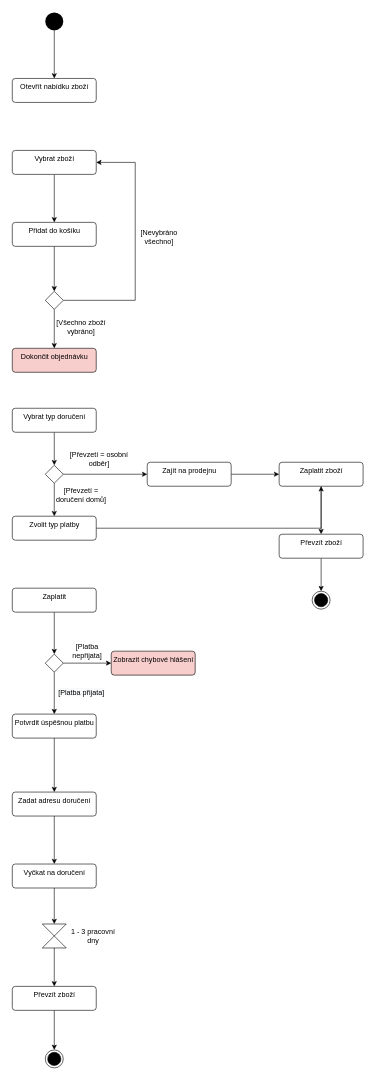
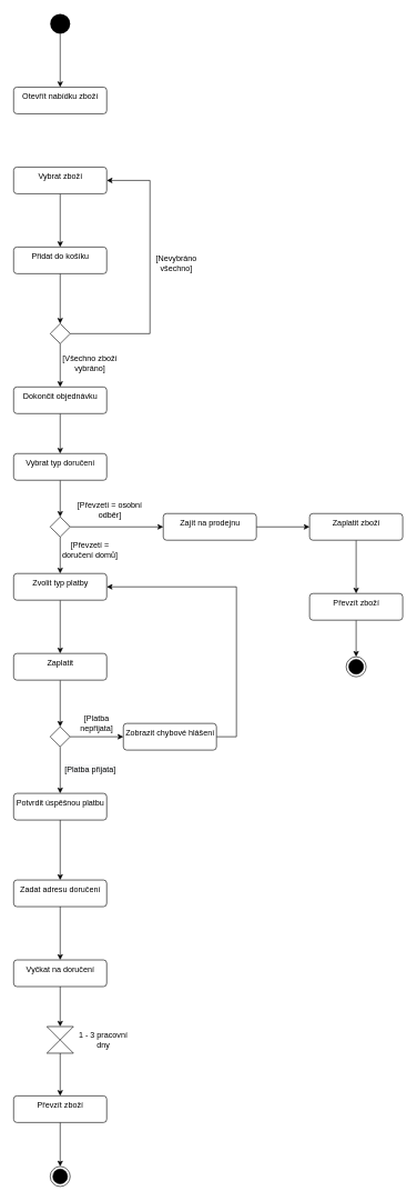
  <mxCell id="0" />
  <mxCell id="1" parent="0" />
  <mxCell id="2" value="" style="edgeStyle=orthogonalEdgeStyle;rounded=0;orthogonalLoop=1;jettySize=auto;html=1;" edge="1" parent="1" source="3" target="4"><mxGeometry relative="1" as="geometry" /></mxCell>
  <mxCell id="3" value="" style="ellipse;fillColor=#000000;strokeColor=none;" vertex="1" parent="1"><mxGeometry x="75" y="20" width="30" height="30" as="geometry" /></mxCell>
  <mxCell id="4" value="Otevřít nabídku zboží" style="html=1;align=center;verticalAlign=top;rounded=1;absoluteArcSize=1;arcSize=10;dashed=0;" vertex="1" parent="1"><mxGeometry x="20" y="130" width="140" height="40" as="geometry" /></mxCell>
  <mxCell id="5" value="" style="edgeStyle=orthogonalEdgeStyle;rounded=0;orthogonalLoop=1;jettySize=auto;html=1;" edge="1" parent="1" source="6" target="8"><mxGeometry relative="1" as="geometry" /></mxCell>
  <mxCell id="6" value="Vybrat zboží" style="html=1;align=center;verticalAlign=top;rounded=1;absoluteArcSize=1;arcSize=10;dashed=0;" vertex="1" parent="1"><mxGeometry x="20" y="250" width="140" height="40" as="geometry" /></mxCell>
  <mxCell id="7" value="" style="edgeStyle=orthogonalEdgeStyle;rounded=0;orthogonalLoop=1;jettySize=auto;html=1;" edge="1" parent="1" source="8" target="11"><mxGeometry relative="1" as="geometry" /></mxCell>
  <mxCell id="8" value="Přidat do košíku" style="html=1;align=center;verticalAlign=top;rounded=1;absoluteArcSize=1;arcSize=10;dashed=0;" vertex="1" parent="1"><mxGeometry x="20" y="370" width="140" height="40" as="geometry" /></mxCell>
  <mxCell id="9" style="edgeStyle=orthogonalEdgeStyle;rounded=0;orthogonalLoop=1;jettySize=auto;html=1;entryX=1;entryY=0.5;entryDx=0;entryDy=0;" edge="1" parent="1" source="11" target="6"><mxGeometry relative="1" as="geometry"><Array as="points"><mxPoint x="225" y="500" /><mxPoint x="225" y="270" /></Array></mxGeometry></mxCell>
  <mxCell id="10" value="" style="edgeStyle=orthogonalEdgeStyle;rounded=0;orthogonalLoop=1;jettySize=auto;html=1;" edge="1" parent="1" source="11" target="13"><mxGeometry relative="1" as="geometry" /></mxCell>
  <mxCell id="11" value="" style="rhombus;" vertex="1" parent="1"><mxGeometry x="75" y="485" width="30" height="30" as="geometry" /></mxCell>
- <mxCell id="13" value="Dokončit objednávku" style="html=1;align=center;verticalAlign=top;rounded=1;absoluteArcSize=1;arcSize=10;dashed=0;fillColor=#f8cecc;" vertex="1" parent="1"><mxGeometry x="20" y="580" width="140" height="40" as="geometry" /></mxCell>
+ <mxCell id="12" value="" style="edgeStyle=orthogonalEdgeStyle;rounded=0;orthogonalLoop=1;jettySize=auto;html=1;" edge="1" parent="1" source="13" target="35"><mxGeometry relative="1" as="geometry" /></mxCell>
+ <mxCell id="13" value="Dokončit objednávku" style="html=1;align=center;verticalAlign=top;rounded=1;absoluteArcSize=1;arcSize=10;dashed=0;" vertex="1" parent="1"><mxGeometry x="20" y="580" width="140" height="40" as="geometry" /></mxCell>
  <mxCell id="14" value="[Všechno zboží vybráno]" style="text;html=1;strokeColor=none;fillColor=none;align=center;verticalAlign=middle;whiteSpace=wrap;rounded=0;" vertex="1" parent="1"><mxGeometry x="85" y="530" width="100" height="30" as="geometry" /></mxCell>
  <mxCell id="15" value="[Nevybráno všechno]" style="text;html=1;strokeColor=none;fillColor=none;align=center;verticalAlign=middle;whiteSpace=wrap;rounded=0;" vertex="1" parent="1"><mxGeometry x="235" y="380" width="60" height="30" as="geometry" /></mxCell>
- <mxCell id="16" value="" style="edgeStyle=orthogonalEdgeStyle;rounded=0;orthogonalLoop=1;jettySize=auto;html=1;" edge="1" parent="1" source="17" target="41"><mxGeometry relative="1" as="geometry" /></mxCell>
+ <mxCell id="16" value="" style="edgeStyle=orthogonalEdgeStyle;rounded=0;orthogonalLoop=1;jettySize=auto;html=1;" edge="1" parent="1" source="17" target="19"><mxGeometry relative="1" as="geometry" /></mxCell>
  <mxCell id="17" value="Zvolit typ platby" style="html=1;align=center;verticalAlign=top;rounded=1;absoluteArcSize=1;arcSize=10;dashed=0;" vertex="1" parent="1"><mxGeometry x="20" y="860" width="140" height="40" as="geometry" /></mxCell>
  <mxCell id="18" value="" style="edgeStyle=orthogonalEdgeStyle;rounded=0;orthogonalLoop=1;jettySize=auto;html=1;" edge="1" parent="1" source="19" target="22"><mxGeometry relative="1" as="geometry" /></mxCell>
  <mxCell id="19" value="Zaplatit" style="html=1;align=center;verticalAlign=top;rounded=1;absoluteArcSize=1;arcSize=10;dashed=0;" vertex="1" parent="1"><mxGeometry x="20" y="980" width="140" height="40" as="geometry" /></mxCell>
  <mxCell id="20" value="" style="edgeStyle=orthogonalEdgeStyle;rounded=0;orthogonalLoop=1;jettySize=auto;html=1;" edge="1" parent="1" source="22" target="24"><mxGeometry relative="1" as="geometry" /></mxCell>
  <mxCell id="21" value="" style="edgeStyle=orthogonalEdgeStyle;rounded=0;orthogonalLoop=1;jettySize=auto;html=1;" edge="1" parent="1" source="22" target="26"><mxGeometry relative="1" as="geometry" /></mxCell>
  <mxCell id="22" value="" style="rhombus;" vertex="1" parent="1"><mxGeometry x="75" y="1090" width="30" height="30" as="geometry" /></mxCell>
  <mxCell id="23" value="" style="edgeStyle=orthogonalEdgeStyle;rounded=0;orthogonalLoop=1;jettySize=auto;html=1;" edge="1" parent="1" source="24" target="30"><mxGeometry relative="1" as="geometry" /></mxCell>
  <mxCell id="24" value="Potvrdit úspěšnou platbu" style="html=1;align=center;verticalAlign=top;rounded=1;absoluteArcSize=1;arcSize=10;dashed=0;" vertex="1" parent="1"><mxGeometry x="20" y="1190" width="140" height="40" as="geometry" /></mxCell>
- <mxCell id="26" value="Zobrazit chybové hlášení" style="html=1;align=center;verticalAlign=top;rounded=1;absoluteArcSize=1;arcSize=10;dashed=0;fillColor=#f8cecc;" vertex="1" parent="1"><mxGeometry x="185" y="1085" width="140" height="40" as="geometry" /></mxCell>
+ <mxCell id="25" style="edgeStyle=orthogonalEdgeStyle;rounded=0;orthogonalLoop=1;jettySize=auto;html=1;entryX=1;entryY=0.5;entryDx=0;entryDy=0;" edge="1" parent="1" source="26" target="17"><mxGeometry relative="1" as="geometry"><Array as="points"><mxPoint x="355" y="1105" /><mxPoint x="355" y="880" /></Array></mxGeometry></mxCell>
+ <mxCell id="26" value="Zobrazit chybové hlášení" style="html=1;align=center;verticalAlign=top;rounded=1;absoluteArcSize=1;arcSize=10;dashed=0;" vertex="1" parent="1"><mxGeometry x="185" y="1085" width="140" height="40" as="geometry" /></mxCell>
  <mxCell id="27" value="[Platba nepřijata]" style="text;html=1;strokeColor=none;fillColor=none;align=center;verticalAlign=middle;whiteSpace=wrap;rounded=0;" vertex="1" parent="1"><mxGeometry x="115" y="1070" width="60" height="30" as="geometry" /></mxCell>
  <mxCell id="28" value="&lt;span style=&quot;color: rgb(0, 0, 0); font-family: Helvetica; font-size: 12px; font-style: normal; font-variant-ligatures: normal; font-variant-caps: normal; font-weight: 400; letter-spacing: normal; orphans: 2; text-align: center; text-indent: 0px; text-transform: none; widows: 2; word-spacing: 0px; -webkit-text-stroke-width: 0px; background-color: rgb(248, 249, 250); text-decoration-thickness: initial; text-decoration-style: initial; text-decoration-color: initial; float: none; display: inline !important;&quot;&gt;[Platba přijata]&lt;/span&gt;" style="text;whiteSpace=wrap;html=1;" vertex="1" parent="1"><mxGeometry x="95" y="1140" width="80" height="30" as="geometry" /></mxCell>
  <mxCell id="29" value="" style="edgeStyle=orthogonalEdgeStyle;rounded=0;orthogonalLoop=1;jettySize=auto;html=1;" edge="1" parent="1" source="30" target="46"><mxGeometry relative="1" as="geometry" /></mxCell>
  <mxCell id="30" value="Zadat adresu doručení" style="html=1;align=center;verticalAlign=top;rounded=1;absoluteArcSize=1;arcSize=10;dashed=0;" vertex="1" parent="1"><mxGeometry x="20" y="1320" width="140" height="40" as="geometry" /></mxCell>
  <mxCell id="31" value="" style="edgeStyle=orthogonalEdgeStyle;rounded=0;orthogonalLoop=1;jettySize=auto;html=1;" edge="1" parent="1" source="33" target="17"><mxGeometry relative="1" as="geometry" /></mxCell>
  <mxCell id="32" style="edgeStyle=orthogonalEdgeStyle;rounded=0;orthogonalLoop=1;jettySize=auto;html=1;entryX=0;entryY=0.5;entryDx=0;entryDy=0;" edge="1" parent="1" source="33" target="37"><mxGeometry relative="1" as="geometry" /></mxCell>
  <mxCell id="33" value="" style="rhombus;" vertex="1" parent="1"><mxGeometry x="75" y="775" width="30" height="30" as="geometry" /></mxCell>
  <mxCell id="34" value="" style="edgeStyle=orthogonalEdgeStyle;rounded=0;orthogonalLoop=1;jettySize=auto;html=1;" edge="1" parent="1" source="35" target="33"><mxGeometry relative="1" as="geometry" /></mxCell>
  <mxCell id="35" value="Vybrat typ doručení" style="html=1;align=center;verticalAlign=top;rounded=1;absoluteArcSize=1;arcSize=10;dashed=0;" vertex="1" parent="1"><mxGeometry x="20" y="680" width="140" height="40" as="geometry" /></mxCell>
  <mxCell id="36" value="" style="edgeStyle=orthogonalEdgeStyle;rounded=0;orthogonalLoop=1;jettySize=auto;html=1;" edge="1" parent="1" source="37" target="41"><mxGeometry relative="1" as="geometry" /></mxCell>
  <mxCell id="37" value="Zajít na prodejnu" style="html=1;align=center;verticalAlign=top;rounded=1;absoluteArcSize=1;arcSize=10;dashed=0;" vertex="1" parent="1"><mxGeometry x="245" y="770" width="140" height="40" as="geometry" /></mxCell>
  <mxCell id="38" value="[Převzetí = doručení domů]" style="text;html=1;strokeColor=none;fillColor=none;align=center;verticalAlign=middle;whiteSpace=wrap;rounded=0;" vertex="1" parent="1"><mxGeometry x="85" y="810" width="100" height="30" as="geometry" /></mxCell>
  <mxCell id="39" value="[Převzetí = osobní odběr]" style="text;html=1;strokeColor=none;fillColor=none;align=center;verticalAlign=middle;whiteSpace=wrap;rounded=0;" vertex="1" parent="1"><mxGeometry x="115" y="750" width="100" height="30" as="geometry" /></mxCell>
  <mxCell id="40" value="" style="edgeStyle=orthogonalEdgeStyle;rounded=0;orthogonalLoop=1;jettySize=auto;html=1;" edge="1" parent="1" source="41" target="43"><mxGeometry relative="1" as="geometry" /></mxCell>
  <mxCell id="41" value="Zaplatit zboží" style="html=1;align=center;verticalAlign=top;rounded=1;absoluteArcSize=1;arcSize=10;dashed=0;" vertex="1" parent="1"><mxGeometry x="465" y="770" width="140" height="40" as="geometry" /></mxCell>
  <mxCell id="42" value="" style="edgeStyle=orthogonalEdgeStyle;rounded=0;orthogonalLoop=1;jettySize=auto;html=1;" edge="1" parent="1" source="43" target="44"><mxGeometry relative="1" as="geometry" /></mxCell>
  <mxCell id="43" value="Převzít zboží" style="html=1;align=center;verticalAlign=top;rounded=1;absoluteArcSize=1;arcSize=10;dashed=0;" vertex="1" parent="1"><mxGeometry x="465" y="890" width="140" height="40" as="geometry" /></mxCell>
  <mxCell id="44" value="" style="ellipse;html=1;shape=endState;fillColor=#000000;strokeColor=#000000;" vertex="1" parent="1"><mxGeometry x="520" y="985" width="30" height="30" as="geometry" /></mxCell>
  <mxCell id="45" value="" style="edgeStyle=orthogonalEdgeStyle;rounded=0;orthogonalLoop=1;jettySize=auto;html=1;" edge="1" parent="1" source="46" target="48"><mxGeometry relative="1" as="geometry" /></mxCell>
  <mxCell id="46" value="Vyčkat na doručení" style="html=1;align=center;verticalAlign=top;rounded=1;absoluteArcSize=1;arcSize=10;dashed=0;" vertex="1" parent="1"><mxGeometry x="20" y="1440" width="140" height="40" as="geometry" /></mxCell>
  <mxCell id="47" value="" style="edgeStyle=orthogonalEdgeStyle;rounded=0;orthogonalLoop=1;jettySize=auto;html=1;" edge="1" parent="1" source="48" target="50"><mxGeometry relative="1" as="geometry" /></mxCell>
  <mxCell id="48" value="" style="shape=collate;whiteSpace=wrap;html=1;" vertex="1" parent="1"><mxGeometry x="70" y="1540" width="40" height="40" as="geometry" /></mxCell>
  <mxCell id="49" value="" style="edgeStyle=orthogonalEdgeStyle;rounded=0;orthogonalLoop=1;jettySize=auto;html=1;" edge="1" parent="1" source="50" target="51"><mxGeometry relative="1" as="geometry" /></mxCell>
  <mxCell id="50" value="Převzít zboží" style="html=1;align=center;verticalAlign=top;rounded=1;absoluteArcSize=1;arcSize=10;dashed=0;" vertex="1" parent="1"><mxGeometry x="20" y="1644" width="140" height="40" as="geometry" /></mxCell>
  <mxCell id="51" value="" style="ellipse;html=1;shape=endState;fillColor=#000000;strokeColor=#000000;" vertex="1" parent="1"><mxGeometry x="75" y="1750" width="30" height="30" as="geometry" /></mxCell>
  <mxCell id="52" value="1 - 3 pracovní dny" style="text;html=1;strokeColor=none;fillColor=none;align=center;verticalAlign=middle;whiteSpace=wrap;rounded=0;" vertex="1" parent="1"><mxGeometry x="115" y="1545" width="80" height="30" as="geometry" /></mxCell>
